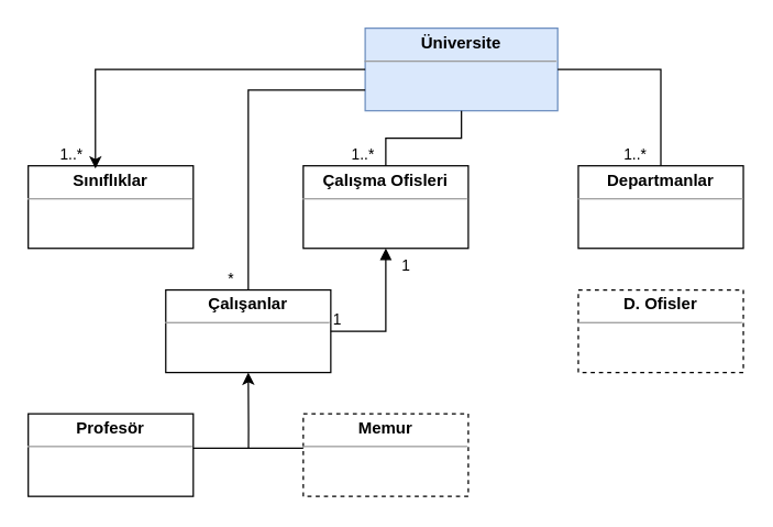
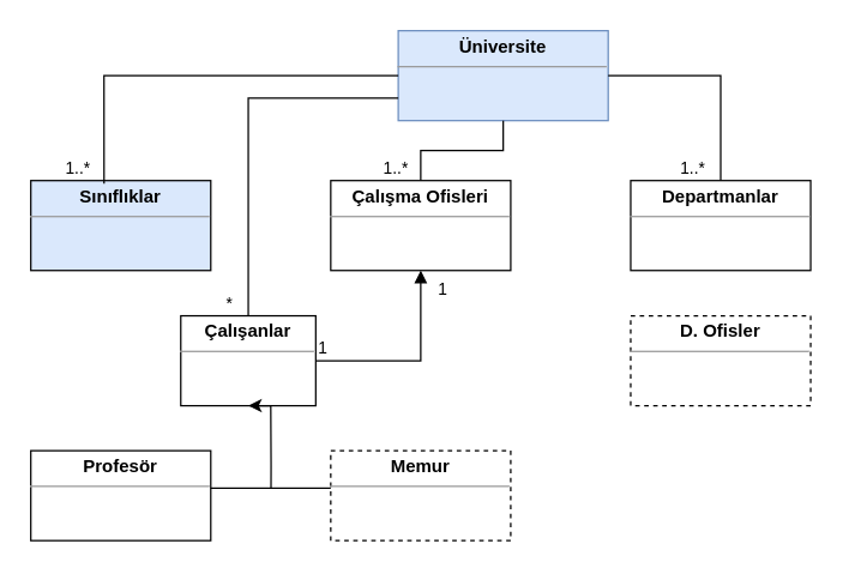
  <mxCell id="0" />
  <mxCell id="1" parent="0" />
  <mxCell id="2" value="&lt;p style=&quot;margin: 0px ; margin-top: 4px ; text-align: center&quot;&gt;&lt;b&gt;Üniversite&lt;/b&gt;&lt;/p&gt;&lt;hr size=&quot;1&quot;&gt;&lt;div style=&quot;height: 2px&quot;&gt;&lt;/div&gt;" style="verticalAlign=top;align=left;overflow=fill;fontSize=12;fontFamily=Helvetica;html=1;fillColor=#dae8fc;strokeColor=#6c8ebf;rounded=0;" vertex="1" parent="1"><mxGeometry x="265" y="20" width="140" height="60" as="geometry" /></mxCell>
- <mxCell id="3" value="&lt;p style=&quot;margin: 0px ; margin-top: 4px ; text-align: center&quot;&gt;&lt;b&gt;Sınıflıklar&lt;/b&gt;&lt;/p&gt;&lt;hr size=&quot;1&quot;&gt;&lt;div style=&quot;height: 2px&quot;&gt;&lt;/div&gt;" style="verticalAlign=top;align=left;overflow=fill;fontSize=12;fontFamily=Helvetica;html=1;rounded=0;" vertex="1" parent="1"><mxGeometry x="20" y="120" width="120" height="60" as="geometry" /></mxCell>
- <mxCell id="4" value="" style="endArrow=classic;html=1;edgeStyle=orthogonalEdgeStyle;rounded=0;fontFamily=Helvetica;entryX=0.407;entryY=0.033;entryDx=0;entryDy=0;entryPerimeter=0;" edge="1" parent="1" source="2" target="3"><mxGeometry relative="1" as="geometry"><mxPoint x="382" y="180" as="sourcePoint" /><mxPoint x="382" y="340" as="targetPoint" /></mxGeometry></mxCell>
+ <mxCell id="3" value="&lt;p style=&quot;margin: 0px ; margin-top: 4px ; text-align: center&quot;&gt;&lt;b&gt;Sınıflıklar&lt;/b&gt;&lt;/p&gt;&lt;hr size=&quot;1&quot;&gt;&lt;div style=&quot;height: 2px&quot;&gt;&lt;/div&gt;" style="verticalAlign=top;align=left;overflow=fill;fontSize=12;fontFamily=Helvetica;html=1;rounded=0;fillColor=#dae8fc;" vertex="1" parent="1"><mxGeometry x="20" y="120" width="120" height="60" as="geometry" /></mxCell>
+ <mxCell id="4" value="" style="endArrow=none;html=1;edgeStyle=orthogonalEdgeStyle;rounded=0;fontFamily=Helvetica;entryX=0.407;entryY=0.033;entryDx=0;entryDy=0;entryPerimeter=0;" edge="1" parent="1" source="2" target="3"><mxGeometry relative="1" as="geometry"><mxPoint x="382" y="180" as="sourcePoint" /><mxPoint x="382" y="340" as="targetPoint" /></mxGeometry></mxCell>
  <mxCell id="5" value="1..*" style="edgeLabel;resizable=0;html=1;align=right;verticalAlign=bottom;fontFamily=Helvetica;rounded=0;" connectable="0" vertex="1" parent="4"><mxGeometry x="1" relative="1" as="geometry"><mxPoint x="-9" y="-2" as="offset" /></mxGeometry></mxCell>
  <mxCell id="6" value="&lt;p style=&quot;margin: 0px ; margin-top: 4px ; text-align: center&quot;&gt;&lt;b&gt;Çalışma Ofisleri&lt;/b&gt;&lt;/p&gt;&lt;hr size=&quot;1&quot;&gt;&lt;div style=&quot;height: 2px&quot;&gt;&lt;/div&gt;" style="verticalAlign=top;align=left;overflow=fill;fontSize=12;fontFamily=Helvetica;html=1;rounded=0;" vertex="1" parent="1"><mxGeometry x="220" y="120" width="120" height="60" as="geometry" /></mxCell>
  <mxCell id="7" value="" style="endArrow=none;html=1;edgeStyle=orthogonalEdgeStyle;rounded=0;fontFamily=Helvetica;entryX=0.5;entryY=0;entryDx=0;entryDy=0;" edge="1" parent="1" source="2" target="6"><mxGeometry relative="1" as="geometry"><mxPoint x="312" y="80" as="sourcePoint" /><mxPoint x="312" y="240" as="targetPoint" /></mxGeometry></mxCell>
  <mxCell id="8" value="1..*" style="edgeLabel;resizable=0;html=1;align=right;verticalAlign=bottom;fontFamily=Helvetica;rounded=0;" connectable="0" vertex="1" parent="7"><mxGeometry x="1" relative="1" as="geometry"><mxPoint x="-8" as="offset" /></mxGeometry></mxCell>
  <mxCell id="9" value="&lt;p style=&quot;margin: 0px ; margin-top: 4px ; text-align: center&quot;&gt;&lt;b&gt;Departmanlar&lt;/b&gt;&lt;/p&gt;&lt;hr size=&quot;1&quot;&gt;&lt;div style=&quot;height: 2px&quot;&gt;&lt;/div&gt;" style="verticalAlign=top;align=left;overflow=fill;fontSize=12;fontFamily=Helvetica;html=1;rounded=0;" vertex="1" parent="1"><mxGeometry x="420" y="120" width="120" height="60" as="geometry" /></mxCell>
  <mxCell id="10" value="" style="endArrow=none;html=1;edgeStyle=orthogonalEdgeStyle;rounded=0;fontFamily=Helvetica;entryX=0.5;entryY=0;entryDx=0;entryDy=0;" edge="1" parent="1" source="2" target="9"><mxGeometry relative="1" as="geometry"><mxPoint x="382" y="50" as="sourcePoint" /><mxPoint x="542" y="50" as="targetPoint" /></mxGeometry></mxCell>
  <mxCell id="11" value="1..*" style="edgeLabel;resizable=0;html=1;align=right;verticalAlign=bottom;fontFamily=Helvetica;rounded=0;" connectable="0" vertex="1" parent="10"><mxGeometry x="1" relative="1" as="geometry"><mxPoint x="-10" as="offset" /></mxGeometry></mxCell>
  <mxCell id="12" value="&lt;p style=&quot;margin: 0px ; margin-top: 4px ; text-align: center&quot;&gt;&lt;b&gt;D. Ofisler&lt;/b&gt;&lt;/p&gt;&lt;hr size=&quot;1&quot;&gt;&lt;div style=&quot;height: 2px&quot;&gt;&lt;/div&gt;" style="verticalAlign=top;align=left;overflow=fill;fontSize=12;fontFamily=Helvetica;html=1;rounded=0;dashed=1;" vertex="1" parent="1"><mxGeometry x="420" y="210.24" width="120" height="60" as="geometry" /></mxCell>
- <mxCell id="13" value="&lt;p style=&quot;margin: 0px ; margin-top: 4px ; text-align: center&quot;&gt;&lt;b&gt;Çalışanlar&lt;/b&gt;&lt;/p&gt;&lt;hr size=&quot;1&quot;&gt;&lt;div style=&quot;height: 2px&quot;&gt;&lt;/div&gt;" style="verticalAlign=top;align=left;overflow=fill;fontSize=12;fontFamily=Helvetica;html=1;rounded=0;" vertex="1" parent="1"><mxGeometry x="120" y="210.24" width="120" height="60" as="geometry" /></mxCell>
+ <mxCell id="13" value="&lt;p style=&quot;margin: 0px ; margin-top: 4px ; text-align: center&quot;&gt;&lt;b&gt;Çalışanlar&lt;/b&gt;&lt;/p&gt;&lt;hr size=&quot;1&quot;&gt;&lt;div style=&quot;height: 2px&quot;&gt;&lt;/div&gt;" style="verticalAlign=top;align=left;overflow=fill;fontSize=12;fontFamily=Helvetica;html=1;rounded=0;" vertex="1" parent="1"><mxGeometry x="120" y="210.24" width="90" height="60" as="geometry" /></mxCell>
  <mxCell id="14" value="" style="endArrow=none;html=1;edgeStyle=orthogonalEdgeStyle;rounded=0;fontFamily=Helvetica;exitX=0;exitY=0.75;exitDx=0;exitDy=0;entryX=0.5;entryY=0;entryDx=0;entryDy=0;" edge="1" parent="1" source="2" target="13"><mxGeometry relative="1" as="geometry"><mxPoint x="160" y="90" as="sourcePoint" /><mxPoint x="320" y="90" as="targetPoint" /></mxGeometry></mxCell>
  <mxCell id="15" value="*" style="edgeLabel;resizable=0;html=1;align=right;verticalAlign=bottom;fontFamily=Helvetica;rounded=0;" connectable="0" vertex="1" parent="14"><mxGeometry x="1" relative="1" as="geometry"><mxPoint x="-10" as="offset" /></mxGeometry></mxCell>
  <mxCell id="16" value="&lt;p style=&quot;margin: 0px ; margin-top: 4px ; text-align: center&quot;&gt;&lt;b&gt;Profesör&lt;/b&gt;&lt;/p&gt;&lt;hr size=&quot;1&quot;&gt;&lt;div style=&quot;height: 2px&quot;&gt;&lt;/div&gt;" style="verticalAlign=top;align=left;overflow=fill;fontSize=12;fontFamily=Helvetica;html=1;rounded=0;" vertex="1" parent="1"><mxGeometry x="20" y="300.24" width="120" height="60" as="geometry" /></mxCell>
  <mxCell id="17" value="&lt;p style=&quot;margin: 0px ; margin-top: 4px ; text-align: center&quot;&gt;&lt;b&gt;Memur&lt;/b&gt;&lt;/p&gt;&lt;hr size=&quot;1&quot;&gt;&lt;div style=&quot;height: 2px&quot;&gt;&lt;/div&gt;" style="verticalAlign=top;align=left;overflow=fill;fontSize=12;fontFamily=Helvetica;html=1;rounded=0;dashed=1;" vertex="1" parent="1"><mxGeometry x="220" y="300.24" width="120" height="60" as="geometry" /></mxCell>
  <mxCell id="18" style="edgeStyle=orthogonalEdgeStyle;rounded=0;orthogonalLoop=1;jettySize=auto;html=1;entryX=0.5;entryY=1;entryDx=0;entryDy=0;fontFamily=Helvetica;exitX=0.502;exitY=0.525;exitDx=0;exitDy=0;exitPerimeter=0;" edge="1" parent="1" source="19" target="13"><mxGeometry relative="1" as="geometry"><mxPoint x="180" y="330.24" as="sourcePoint" /><Array as="points"><mxPoint x="180" y="310.24" /><mxPoint x="180" y="310.24" /></Array></mxGeometry></mxCell>
  <mxCell id="19" value="" style="line;strokeWidth=1;fillColor=none;align=left;verticalAlign=middle;spacingTop=-1;spacingLeft=3;spacingRight=3;rotatable=0;labelPosition=right;points=[];portConstraint=eastwest;fontFamily=Helvetica;rounded=0;" vertex="1" parent="1"><mxGeometry x="140" y="320.24" width="80" height="10" as="geometry" /></mxCell>
  <mxCell id="20" value="1" style="endArrow=block;endFill=1;html=1;edgeStyle=orthogonalEdgeStyle;align=left;verticalAlign=top;rounded=0;fontFamily=Helvetica;exitX=1;exitY=0.5;exitDx=0;exitDy=0;entryX=0.5;entryY=1;entryDx=0;entryDy=0;" edge="1" parent="1" source="13" target="6"><mxGeometry x="1" y="-10" relative="1" as="geometry"><mxPoint x="290" y="240" as="sourcePoint" /><mxPoint x="450" y="240" as="targetPoint" /><mxPoint as="offset" /></mxGeometry></mxCell>
  <mxCell id="21" value="1" style="edgeLabel;resizable=0;html=1;align=left;verticalAlign=bottom;fontFamily=Helvetica;rounded=0;" connectable="0" vertex="1" parent="20"><mxGeometry x="-1" relative="1" as="geometry" /></mxCell>
